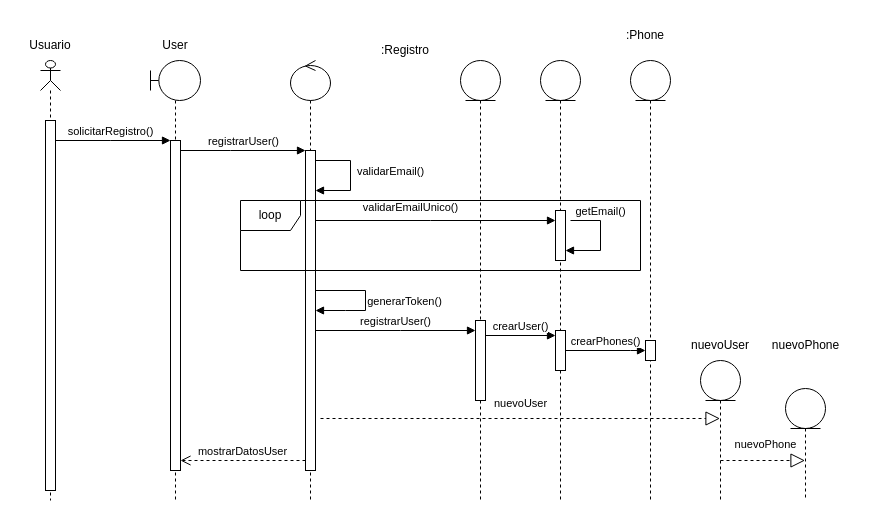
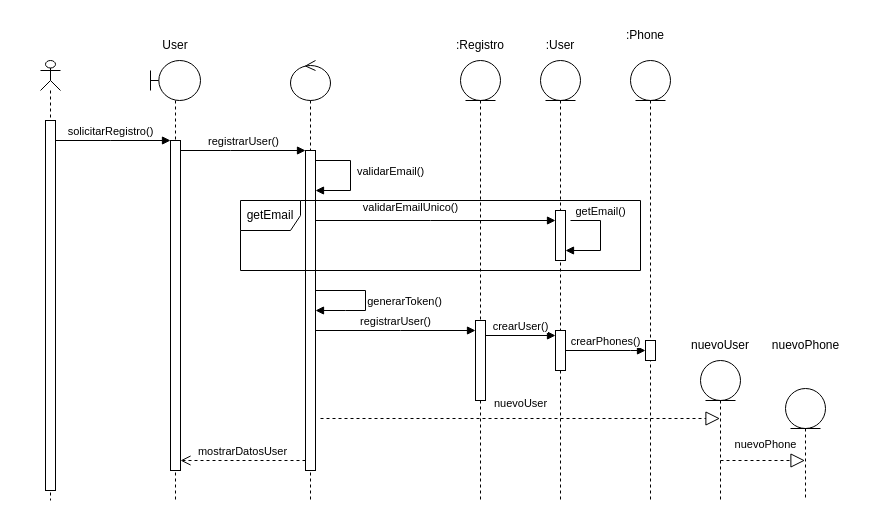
  <mxCell id="0" />
  <mxCell id="1" parent="0" />
  <mxCell id="2" value="solicitarRegistro()" style="html=1;verticalAlign=bottom;startArrow=oval;endArrow=block;startSize=8;edgeStyle=elbowEdgeStyle;elbow=vertical;curved=0;rounded=0;" edge="1" parent="1" target="6"><mxGeometry relative="1" as="geometry"><mxPoint x="49.5" y="140" as="sourcePoint" /><mxPoint x="230" y="140" as="targetPoint" /></mxGeometry></mxCell>
  <mxCell id="3" value="" style="shape=umlLifeline;perimeter=lifelinePerimeter;whiteSpace=wrap;html=1;container=1;dropTarget=0;collapsible=0;recursiveResize=0;outlineConnect=0;portConstraint=eastwest;newEdgeStyle={&quot;curved&quot;:0,&quot;rounded&quot;:0};participant=umlActor;size=30;labelPosition=center;verticalLabelPosition=middle;align=center;verticalAlign=middle;" vertex="1" parent="1"><mxGeometry x="40" y="60" width="20" height="440" as="geometry" /></mxCell>
  <mxCell id="4" value="" style="html=1;points=[[0,0,0,0,5],[0,1,0,0,-5],[1,0,0,0,5],[1,1,0,0,-5]];perimeter=orthogonalPerimeter;outlineConnect=0;targetShapes=umlLifeline;portConstraint=eastwest;newEdgeStyle={&quot;curved&quot;:0,&quot;rounded&quot;:0};" vertex="1" parent="3"><mxGeometry x="5" y="60" width="10" height="370" as="geometry" /></mxCell>
  <mxCell id="5" value="" style="shape=umlLifeline;perimeter=lifelinePerimeter;whiteSpace=wrap;html=1;container=1;dropTarget=0;collapsible=0;recursiveResize=0;outlineConnect=0;portConstraint=eastwest;newEdgeStyle={&quot;curved&quot;:0,&quot;rounded&quot;:0};participant=umlBoundary;size=40;" vertex="1" parent="1"><mxGeometry x="150" y="60" width="50" height="440" as="geometry" /></mxCell>
  <mxCell id="6" value="" style="html=1;points=[[0,0,0,0,5],[0,1,0,0,-5],[1,0,0,0,5],[1,1,0,0,-5]];perimeter=orthogonalPerimeter;outlineConnect=0;targetShapes=umlLifeline;portConstraint=eastwest;newEdgeStyle={&quot;curved&quot;:0,&quot;rounded&quot;:0};" vertex="1" parent="5"><mxGeometry x="20" y="80" width="10" height="330" as="geometry" /></mxCell>
- <mxCell id="7" value="Usuario" style="text;strokeColor=none;align=center;fillColor=none;html=1;verticalAlign=middle;whiteSpace=wrap;rounded=0;" vertex="1" parent="1"><mxGeometry x="20" y="30" width="60" height="30" as="geometry" /></mxCell>
  <mxCell id="8" value="User" style="text;strokeColor=none;align=center;fillColor=none;html=1;verticalAlign=middle;whiteSpace=wrap;rounded=0;" vertex="1" parent="1"><mxGeometry x="145" y="30" width="60" height="30" as="geometry" /></mxCell>
  <mxCell id="9" value="" style="shape=umlLifeline;perimeter=lifelinePerimeter;whiteSpace=wrap;html=1;container=1;dropTarget=0;collapsible=0;recursiveResize=0;outlineConnect=0;portConstraint=eastwest;newEdgeStyle={&quot;curved&quot;:0,&quot;rounded&quot;:0};participant=umlControl;" vertex="1" parent="1"><mxGeometry x="290" y="60" width="40" height="440" as="geometry" /></mxCell>
  <mxCell id="10" value="" style="html=1;points=[[0,0,0,0,5],[0,1,0,0,-5],[1,0,0,0,5],[1,1,0,0,-5]];perimeter=orthogonalPerimeter;outlineConnect=0;targetShapes=umlLifeline;portConstraint=eastwest;newEdgeStyle={&quot;curved&quot;:0,&quot;rounded&quot;:0};" vertex="1" parent="9"><mxGeometry x="15" y="90" width="10" height="320" as="geometry" /></mxCell>
  <mxCell id="11" value="validarEmail()" style="html=1;verticalAlign=bottom;endArrow=block;curved=0;rounded=0;" edge="1" parent="9" source="10" target="10"><mxGeometry x="0.09" y="40" width="80" relative="1" as="geometry"><mxPoint x="30" y="100" as="sourcePoint" /><mxPoint x="30" y="130" as="targetPoint" /><Array as="points"><mxPoint x="60" y="100" /><mxPoint x="60" y="130" /></Array><mxPoint as="offset" /></mxGeometry></mxCell>
  <mxCell id="12" value="generarToken()" style="html=1;verticalAlign=bottom;endArrow=block;curved=0;rounded=0;" edge="1" parent="9" source="10" target="10"><mxGeometry x="0.182" y="-40" width="80" relative="1" as="geometry"><mxPoint x="30" y="230" as="sourcePoint" /><mxPoint x="30" y="250" as="targetPoint" /><Array as="points"><mxPoint x="75" y="230" /><mxPoint x="75" y="250" /><mxPoint x="55" y="250" /></Array><mxPoint x="40" y="40" as="offset" /></mxGeometry></mxCell>
  <mxCell id="13" value="" style="shape=umlLifeline;perimeter=lifelinePerimeter;whiteSpace=wrap;html=1;container=1;dropTarget=0;collapsible=0;recursiveResize=0;outlineConnect=0;portConstraint=eastwest;newEdgeStyle={&quot;curved&quot;:0,&quot;rounded&quot;:0};participant=umlEntity;" vertex="1" parent="1"><mxGeometry x="460" y="60" width="40" height="440" as="geometry" /></mxCell>
  <mxCell id="14" value="" style="html=1;points=[[0,0,0,0,5],[0,1,0,0,-5],[1,0,0,0,5],[1,1,0,0,-5]];perimeter=orthogonalPerimeter;outlineConnect=0;targetShapes=umlLifeline;portConstraint=eastwest;newEdgeStyle={&quot;curved&quot;:0,&quot;rounded&quot;:0};" vertex="1" parent="13"><mxGeometry x="15" y="260" width="10" height="80" as="geometry" /></mxCell>
- <mxCell id="15" value=":Registro" style="text;strokeColor=none;align=center;fillColor=none;html=1;verticalAlign=middle;whiteSpace=wrap;rounded=0;" vertex="1" parent="1"><mxGeometry x="375" y="35" width="60" height="30" as="geometry" /></mxCell>
+ <mxCell id="15" value=":Registro" style="text;strokeColor=none;align=center;fillColor=none;html=1;verticalAlign=middle;whiteSpace=wrap;rounded=0;" vertex="1" parent="1"><mxGeometry x="450" y="30" width="60" height="30" as="geometry" /></mxCell>
  <mxCell id="16" value="" style="shape=umlLifeline;perimeter=lifelinePerimeter;whiteSpace=wrap;html=1;container=1;dropTarget=0;collapsible=0;recursiveResize=0;outlineConnect=0;portConstraint=eastwest;newEdgeStyle={&quot;curved&quot;:0,&quot;rounded&quot;:0};participant=umlEntity;" vertex="1" parent="1"><mxGeometry x="540" y="60" width="40" height="440" as="geometry" /></mxCell>
  <mxCell id="17" value="" style="html=1;points=[[0,0,0,0,5],[0,1,0,0,-5],[1,0,0,0,5],[1,1,0,0,-5]];perimeter=orthogonalPerimeter;outlineConnect=0;targetShapes=umlLifeline;portConstraint=eastwest;newEdgeStyle={&quot;curved&quot;:0,&quot;rounded&quot;:0};" vertex="1" parent="16"><mxGeometry x="15" y="150" width="10" height="50" as="geometry" /></mxCell>
  <mxCell id="18" value="" style="html=1;points=[[0,0,0,0,5],[0,1,0,0,-5],[1,0,0,0,5],[1,1,0,0,-5]];perimeter=orthogonalPerimeter;outlineConnect=0;targetShapes=umlLifeline;portConstraint=eastwest;newEdgeStyle={&quot;curved&quot;:0,&quot;rounded&quot;:0};" vertex="1" parent="16"><mxGeometry x="15" y="270" width="10" height="40" as="geometry" /></mxCell>
+ <mxCell id="19" value=":User" style="text;strokeColor=none;align=center;fillColor=none;html=1;verticalAlign=middle;whiteSpace=wrap;rounded=0;" vertex="1" parent="1"><mxGeometry x="530" y="30" width="60" height="30" as="geometry" /></mxCell>
  <mxCell id="20" value="" style="shape=umlLifeline;perimeter=lifelinePerimeter;whiteSpace=wrap;html=1;container=1;dropTarget=0;collapsible=0;recursiveResize=0;outlineConnect=0;portConstraint=eastwest;newEdgeStyle={&quot;curved&quot;:0,&quot;rounded&quot;:0};participant=umlEntity;" vertex="1" parent="1"><mxGeometry x="630" y="60" width="40" height="440" as="geometry" /></mxCell>
  <mxCell id="21" value="" style="html=1;points=[[0,0,0,0,5],[0,1,0,0,-5],[1,0,0,0,5],[1,1,0,0,-5]];perimeter=orthogonalPerimeter;outlineConnect=0;targetShapes=umlLifeline;portConstraint=eastwest;newEdgeStyle={&quot;curved&quot;:0,&quot;rounded&quot;:0};" vertex="1" parent="20"><mxGeometry x="15" y="280" width="10" height="20" as="geometry" /></mxCell>
  <mxCell id="22" value=":Phone" style="text;strokeColor=none;align=center;fillColor=none;html=1;verticalAlign=middle;whiteSpace=wrap;rounded=0;" vertex="1" parent="1"><mxGeometry x="615" y="20" width="60" height="30" as="geometry" /></mxCell>
  <mxCell id="23" value="registrarUser()" style="html=1;verticalAlign=bottom;endArrow=block;curved=0;rounded=0;" edge="1" parent="1" source="6" target="10"><mxGeometry width="80" relative="1" as="geometry"><mxPoint x="200" y="150" as="sourcePoint" /><mxPoint x="280" y="150" as="targetPoint" /><Array as="points"><mxPoint x="230" y="150" /></Array></mxGeometry></mxCell>
- <mxCell id="24" value="loop" style="shape=umlFrame;whiteSpace=wrap;html=1;pointerEvents=0;" vertex="1" parent="1"><mxGeometry x="240" y="200" width="400" height="70" as="geometry" /></mxCell>
+ <mxCell id="24" value="getEmail" style="shape=umlFrame;whiteSpace=wrap;html=1;pointerEvents=0;" vertex="1" parent="1"><mxGeometry x="240" y="200" width="400" height="70" as="geometry" /></mxCell>
  <mxCell id="25" value="validarEmailUnico()" style="html=1;verticalAlign=bottom;endArrow=block;curved=0;rounded=0;" edge="1" parent="1"><mxGeometry x="-0.208" y="5" width="80" relative="1" as="geometry"><mxPoint x="315" y="220" as="sourcePoint" /><mxPoint x="555" y="220" as="targetPoint" /><mxPoint y="1" as="offset" /><Array as="points"><mxPoint x="430" y="220" /></Array></mxGeometry></mxCell>
  <mxCell id="26" value="registrarUser()" style="html=1;verticalAlign=bottom;endArrow=block;curved=0;rounded=0;" edge="1" parent="1" source="10" target="14"><mxGeometry width="80" relative="1" as="geometry"><mxPoint x="320" y="330" as="sourcePoint" /><mxPoint x="470" y="330" as="targetPoint" /><Array as="points"><mxPoint x="400" y="330" /></Array></mxGeometry></mxCell>
  <mxCell id="27" value="crearUser()" style="html=1;verticalAlign=bottom;endArrow=block;curved=0;rounded=0;entryX=0;entryY=0;entryDx=0;entryDy=5;entryPerimeter=0;" edge="1" parent="1" source="14" target="18"><mxGeometry width="80" relative="1" as="geometry"><mxPoint x="510" y="340" as="sourcePoint" /><mxPoint x="600" y="340" as="targetPoint" /></mxGeometry></mxCell>
  <mxCell id="28" value="crearPhones()" style="html=1;verticalAlign=bottom;endArrow=block;curved=0;rounded=0;" edge="1" parent="1" source="18" target="21"><mxGeometry width="80" relative="1" as="geometry"><mxPoint x="615" y="350" as="sourcePoint" /><mxPoint x="705" y="350" as="targetPoint" /><Array as="points"><mxPoint x="630" y="350" /></Array></mxGeometry></mxCell>
  <mxCell id="29" value="mostrarDatosUser" style="html=1;verticalAlign=bottom;endArrow=open;dashed=1;endSize=8;curved=0;rounded=0;" edge="1" parent="1"><mxGeometry relative="1" as="geometry"><mxPoint x="305" y="460" as="sourcePoint" /><mxPoint x="180" y="460" as="targetPoint" /></mxGeometry></mxCell>
  <mxCell id="30" value="" style="shape=umlLifeline;perimeter=lifelinePerimeter;whiteSpace=wrap;html=1;container=1;dropTarget=0;collapsible=0;recursiveResize=0;outlineConnect=0;portConstraint=eastwest;newEdgeStyle={&quot;curved&quot;:0,&quot;rounded&quot;:0};participant=umlEntity;" vertex="1" parent="1"><mxGeometry x="700" y="360" width="40" height="140" as="geometry" /></mxCell>
  <mxCell id="31" value="" style="shape=umlLifeline;perimeter=lifelinePerimeter;whiteSpace=wrap;html=1;container=1;dropTarget=0;collapsible=0;recursiveResize=0;outlineConnect=0;portConstraint=eastwest;newEdgeStyle={&quot;curved&quot;:0,&quot;rounded&quot;:0};participant=umlEntity;" vertex="1" parent="1"><mxGeometry x="785" y="388" width="40" height="112" as="geometry" /></mxCell>
  <mxCell id="32" value="nuevoUser" style="text;strokeColor=none;align=center;fillColor=none;html=1;verticalAlign=middle;whiteSpace=wrap;rounded=0;" vertex="1" parent="1"><mxGeometry x="690" y="330" width="60" height="30" as="geometry" /></mxCell>
  <mxCell id="33" value="nuevoPhone" style="text;html=1;align=center;verticalAlign=middle;resizable=0;points=[];autosize=1;strokeColor=none;fillColor=none;" vertex="1" parent="1"><mxGeometry x="760" y="330" width="90" height="30" as="geometry" /></mxCell>
  <mxCell id="34" value="&lt;font style=&quot;font-size: 11px;&quot;&gt;nuevoPhone&lt;/font&gt;" style="text;html=1;align=center;verticalAlign=middle;resizable=0;points=[];autosize=1;strokeColor=none;fillColor=none;" vertex="1" parent="1"><mxGeometry x="720" y="429" width="90" height="30" as="geometry" /></mxCell>
  <mxCell id="35" value="nuevoUser" style="text;html=1;align=center;verticalAlign=middle;resizable=0;points=[];autosize=1;strokeColor=none;fillColor=none;fontSize=11;" vertex="1" parent="1"><mxGeometry x="480" y="388" width="80" height="30" as="geometry" /></mxCell>
  <mxCell id="36" value="getEmail()" style="html=1;verticalAlign=bottom;endArrow=block;curved=0;rounded=0;" edge="1" parent="1" target="17"><mxGeometry x="-0.368" width="80" relative="1" as="geometry"><mxPoint x="570" y="220" as="sourcePoint" /><mxPoint x="560" y="240" as="targetPoint" /><Array as="points"><mxPoint x="600" y="220" /><mxPoint x="600" y="250" /></Array><mxPoint as="offset" /></mxGeometry></mxCell>
  <mxCell id="37" value="" style="endArrow=block;dashed=1;endFill=0;endSize=12;html=1;rounded=0;" edge="1" parent="1" target="30"><mxGeometry width="160" relative="1" as="geometry"><mxPoint x="320" y="418" as="sourcePoint" /><mxPoint x="480" y="418" as="targetPoint" /></mxGeometry></mxCell>
  <mxCell id="38" value="" style="endArrow=block;dashed=1;endFill=0;endSize=12;html=1;rounded=0;" edge="1" parent="1" target="31"><mxGeometry width="160" relative="1" as="geometry"><mxPoint x="720" y="460" as="sourcePoint" /><mxPoint x="800" y="460" as="targetPoint" /></mxGeometry></mxCell>
